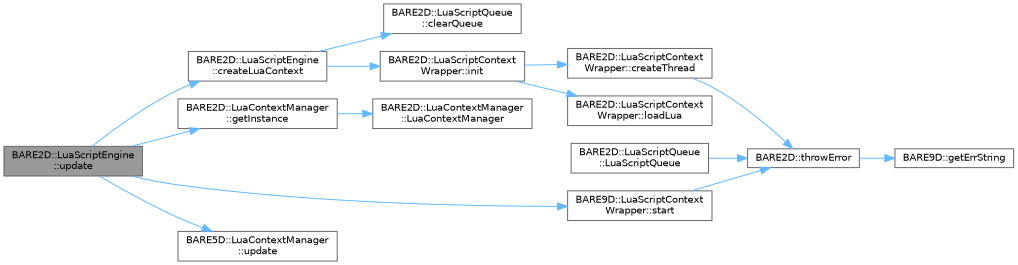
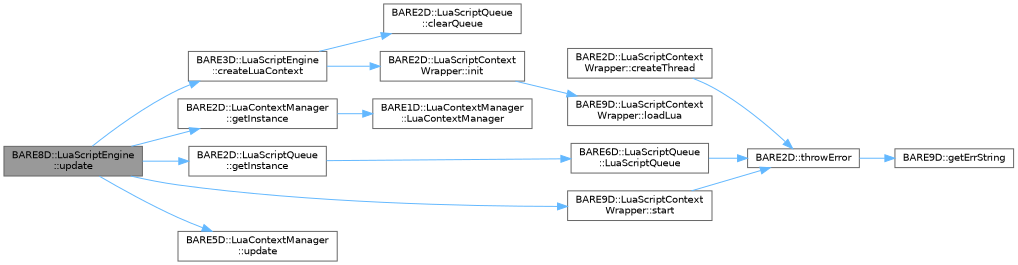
  digraph {
    rankdir=LR
    node [color=grey40 fillcolor=white fontname=Helvetica fontsize=10 shape=box style=filled]
    edge [color=steelblue1 fontname=Helvetica fontsize=10 labelfontname=Helvetica labelfontsize=10 style=solid]
-   n1 [color=gray40 fillcolor=grey60 fontcolor=black height=0.2 label="BARE2D::LuaScriptEngine\l::update" width=0.4]
-   n2 [height=0.2 label="BARE2D::LuaScriptEngine\l::createLuaContext" width=0.4]
+   n1 [color=gray40 fillcolor=grey60 fontcolor=black height=0.2 label="BARE8D::LuaScriptEngine\l::update" width=0.4]
+   n2 [height=0.2 label="BARE3D::LuaScriptEngine\l::createLuaContext" width=0.4]
    n3 [height=0.2 label="BARE2D::LuaContextManager\l::getInstance" width=0.4]
+   n4 [height=0.2 label="BARE2D::LuaScriptQueue\l::getInstance" width=0.4]
    n5 [height=0.2 label="BARE9D::LuaScriptContext\lWrapper::start" width=0.4]
    n6 [height=0.2 label="BARE5D::LuaContextManager\l::update" width=0.4]
    n7 [height=0.2 label="BARE2D::LuaScriptQueue\l::clearQueue" width=0.4]
    n8 [height=0.2 label="BARE2D::LuaScriptContext\lWrapper::init" width=0.4]
-   n9 [height=0.2 label="BARE2D::LuaContextManager\l::LuaContextManager" width=0.4]
-   n10 [height=0.2 label="BARE2D::LuaScriptQueue\l::LuaScriptQueue" width=0.4]
+   n9 [height=0.2 label="BARE1D::LuaContextManager\l::LuaContextManager" width=0.4]
+   n10 [height=0.2 label="BARE6D::LuaScriptQueue\l::LuaScriptQueue" width=0.4]
    n11 [height=0.2 label="BARE2D::throwError" width=0.4]
    n12 [height=0.2 label="BARE2D::LuaScriptContext\lWrapper::createThread" width=0.4]
-   n13 [height=0.2 label="BARE2D::LuaScriptContext\lWrapper::loadLua" width=0.4]
+   n13 [height=0.2 label="BARE9D::LuaScriptContext\lWrapper::loadLua" width=0.4]
    n14 [height=0.2 label="BARE9D::getErrString" width=0.4]
    n1 -> n2
    n1 -> n3
+   n1 -> n4
    n1 -> n5
    n1 -> n6
    n2 -> n7
    n2 -> n8
    n3 -> n9
+   n4 -> n10
    n5 -> n11
-   n8 -> n12
    n8 -> n13
    n10 -> n11
    n11 -> n14
    n12 -> n11
  }
